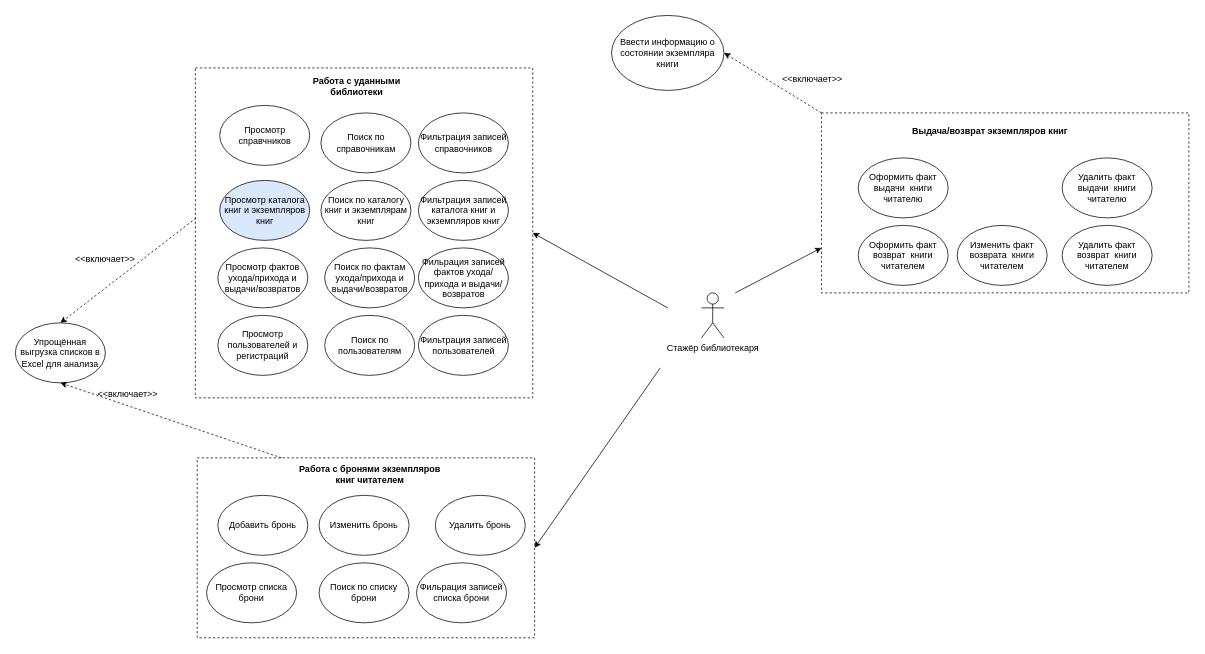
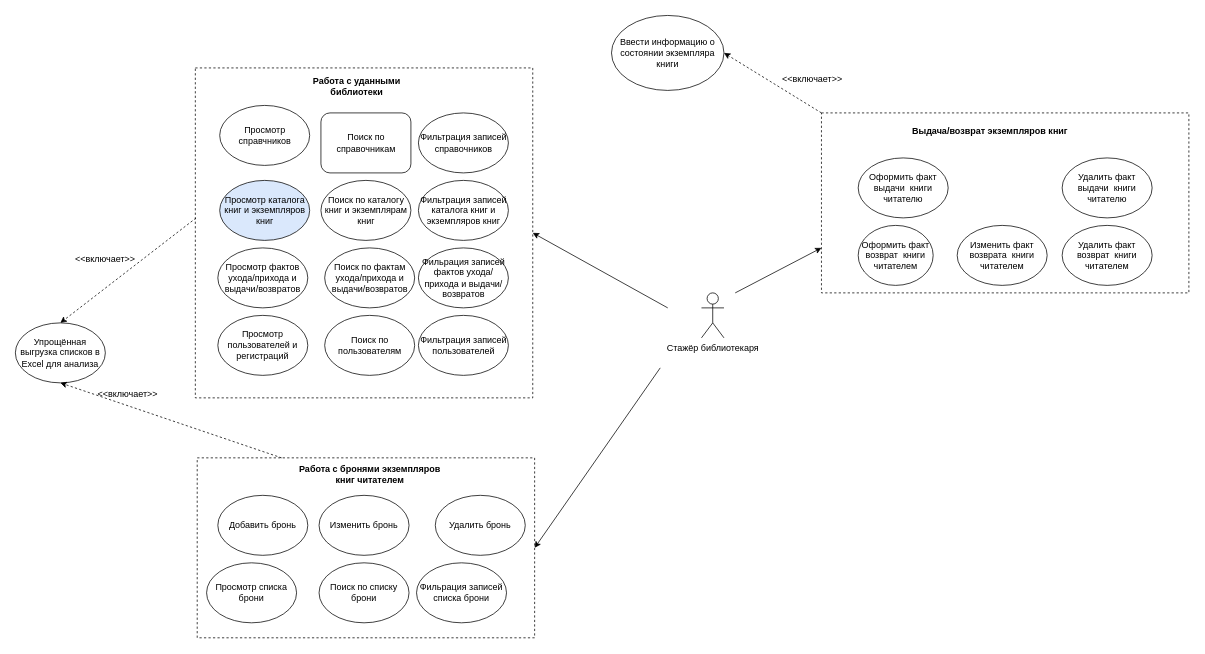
  <mxCell id="0" />
  <mxCell id="1" parent="0" />
  <mxCell id="2" value="" style="rounded=0;whiteSpace=wrap;html=1;dashed=1;" parent="1" vertex="1"><mxGeometry x="1095" y="150" width="490" height="240" as="geometry" /></mxCell>
  <mxCell id="3" value="Стажёр библиотекаря" style="shape=umlActor;verticalLabelPosition=bottom;verticalAlign=top;html=1;outlineConnect=0;" parent="1" vertex="1"><mxGeometry x="935" y="390" width="30" height="60" as="geometry" /></mxCell>
  <mxCell id="4" value="Оформить факт выдачи&amp;nbsp; книги читателю" style="ellipse;whiteSpace=wrap;html=1;" parent="1" vertex="1"><mxGeometry x="1144" y="210" width="120" height="80" as="geometry" /></mxCell>
- <mxCell id="5" value="Оформить факт возврат&amp;nbsp; книги читателем" style="ellipse;whiteSpace=wrap;html=1;" parent="1" vertex="1"><mxGeometry x="1144" y="300" width="120" height="80" as="geometry" /></mxCell>
+ <mxCell id="5" value="Оформить факт возврат&amp;nbsp; книги читателем" style="ellipse;whiteSpace=wrap;html=1;" parent="1" vertex="1"><mxGeometry x="1144" y="300" width="100" height="80" as="geometry" /></mxCell>
  <mxCell id="6" value="Ввести информацию о состоянии экземпляра книги" style="ellipse;whiteSpace=wrap;html=1;" parent="1" vertex="1"><mxGeometry x="815" y="20" width="150" height="100" as="geometry" /></mxCell>
  <mxCell id="7" value="Удалить факт выдачи&amp;nbsp; книги читателю" style="ellipse;whiteSpace=wrap;html=1;" parent="1" vertex="1"><mxGeometry x="1416" y="210" width="120" height="80" as="geometry" /></mxCell>
  <mxCell id="8" value="Изменить факт возврата&amp;nbsp; книги читателем" style="ellipse;whiteSpace=wrap;html=1;" parent="1" vertex="1"><mxGeometry x="1276" y="300" width="120" height="80" as="geometry" /></mxCell>
  <mxCell id="9" value="Удалить факт возврат&amp;nbsp; книги читателем" style="ellipse;whiteSpace=wrap;html=1;" parent="1" vertex="1"><mxGeometry x="1416" y="300" width="120" height="80" as="geometry" /></mxCell>
  <mxCell id="10" value="Выдача/возврат экземпляров книг" style="text;html=1;align=center;verticalAlign=middle;whiteSpace=wrap;rounded=0;fontStyle=1" parent="1" vertex="1"><mxGeometry x="1205" y="160" width="230" height="30" as="geometry" /></mxCell>
  <mxCell id="11" value="" style="endArrow=classic;html=1;rounded=0;entryX=0;entryY=0.75;entryDx=0;entryDy=0;" parent="1" target="2" edge="1"><mxGeometry width="50" height="50" relative="1" as="geometry"><mxPoint x="980" y="390" as="sourcePoint" /><mxPoint x="1040" y="470" as="targetPoint" /></mxGeometry></mxCell>
  <mxCell id="12" value="" style="endArrow=classic;html=1;rounded=0;entryX=1;entryY=0.5;entryDx=0;entryDy=0;exitX=0;exitY=0;exitDx=0;exitDy=0;dashed=1;" parent="1" source="2" target="6" edge="1"><mxGeometry width="50" height="50" relative="1" as="geometry"><mxPoint x="825" y="500" as="sourcePoint" /><mxPoint x="965" y="70" as="targetPoint" /></mxGeometry></mxCell>
  <mxCell id="13" value="&amp;lt;&amp;lt;включает&amp;gt;&amp;gt;" style="text;html=1;align=center;verticalAlign=middle;whiteSpace=wrap;rounded=0;" parent="1" vertex="1"><mxGeometry x="1053" y="90" width="60" height="30" as="geometry" /></mxCell>
  <mxCell id="14" value="" style="rounded=0;whiteSpace=wrap;html=1;dashed=1;" parent="1" vertex="1"><mxGeometry x="260" y="90" width="450" height="440" as="geometry" /></mxCell>
  <mxCell id="15" value="Просмотр справчников" style="ellipse;whiteSpace=wrap;html=1;" parent="1" vertex="1"><mxGeometry x="292.5" y="140" width="120" height="80" as="geometry" /></mxCell>
  <mxCell id="16" value="Просмотр каталога книг и экземпляров книг" style="ellipse;whiteSpace=wrap;html=1;fillColor=#dae8fc;" parent="1" vertex="1"><mxGeometry x="292.5" y="240" width="120" height="80" as="geometry" /></mxCell>
  <mxCell id="17" value="Поиск по каталогу книг и экземплярам книг" style="ellipse;whiteSpace=wrap;html=1;" parent="1" vertex="1"><mxGeometry x="427.5" y="240" width="120" height="80" as="geometry" /></mxCell>
- <mxCell id="18" value="Поиск по справочникам" style="ellipse;whiteSpace=wrap;html=1;" parent="1" vertex="1"><mxGeometry x="427.5" y="150" width="120" height="80" as="geometry" /></mxCell>
+ <mxCell id="18" value="Поиск по справочникам" style="whiteSpace=wrap;html=1;rounded=1;" parent="1" vertex="1"><mxGeometry x="427.5" y="150" width="120" height="80" as="geometry" /></mxCell>
  <mxCell id="19" value="Фильтрация записей справочников" style="ellipse;whiteSpace=wrap;html=1;" parent="1" vertex="1"><mxGeometry x="557.5" y="150" width="120" height="80" as="geometry" /></mxCell>
  <mxCell id="20" value="Работа с уданными библиотеки" style="text;html=1;align=center;verticalAlign=middle;whiteSpace=wrap;rounded=0;fontStyle=1" parent="1" vertex="1"><mxGeometry x="392.5" y="100" width="165" height="30" as="geometry" /></mxCell>
  <mxCell id="21" value="Фильтрация записей каталога книг и экземпляров книг" style="ellipse;whiteSpace=wrap;html=1;" parent="1" vertex="1"><mxGeometry x="557.5" y="240" width="120" height="80" as="geometry" /></mxCell>
  <mxCell id="22" value="Просмотр фактов ухода/прихода и выдачи/возвратов" style="ellipse;whiteSpace=wrap;html=1;" parent="1" vertex="1"><mxGeometry x="290" y="330" width="120" height="80" as="geometry" /></mxCell>
  <mxCell id="23" value="Поиск по фактам ухода/прихода и выдачи/возвратов" style="ellipse;whiteSpace=wrap;html=1;" parent="1" vertex="1"><mxGeometry x="432.5" y="330" width="120" height="80" as="geometry" /></mxCell>
  <mxCell id="24" value="Фильрация записей фактов ухода/прихода и выдачи/возвратов" style="ellipse;whiteSpace=wrap;html=1;" parent="1" vertex="1"><mxGeometry x="557.5" y="330" width="120" height="80" as="geometry" /></mxCell>
  <mxCell id="25" value="Просмотр пользователей и регистраций" style="ellipse;whiteSpace=wrap;html=1;" parent="1" vertex="1"><mxGeometry x="290" y="420" width="120" height="80" as="geometry" /></mxCell>
  <mxCell id="26" value="Поиск по пользователям" style="ellipse;whiteSpace=wrap;html=1;" parent="1" vertex="1"><mxGeometry x="432.5" y="420" width="120" height="80" as="geometry" /></mxCell>
  <mxCell id="27" value="Фильтрация записей пользователей" style="ellipse;whiteSpace=wrap;html=1;" parent="1" vertex="1"><mxGeometry x="557.5" y="420" width="120" height="80" as="geometry" /></mxCell>
  <mxCell id="28" value="Упрощённая выгрузка списков в Excel для анализа" style="ellipse;whiteSpace=wrap;html=1;" parent="1" vertex="1"><mxGeometry x="20" y="430" width="120" height="80" as="geometry" /></mxCell>
  <mxCell id="29" value="" style="endArrow=classic;html=1;rounded=0;entryX=0.5;entryY=0;entryDx=0;entryDy=0;exitX=0.002;exitY=0.455;exitDx=0;exitDy=0;exitPerimeter=0;dashed=1;" parent="1" source="14" target="28" edge="1"><mxGeometry width="50" height="50" relative="1" as="geometry"><mxPoint x="860" y="400" as="sourcePoint" /><mxPoint x="250" y="550" as="targetPoint" /></mxGeometry></mxCell>
  <mxCell id="30" value="" style="rounded=0;whiteSpace=wrap;html=1;dashed=1;" vertex="1" parent="1"><mxGeometry x="262.5" y="610" width="450" height="240" as="geometry" /></mxCell>
  <mxCell id="31" value="Добавить бронь" style="ellipse;whiteSpace=wrap;html=1;" vertex="1" parent="1"><mxGeometry x="290" y="660" width="120" height="80" as="geometry" /></mxCell>
  <mxCell id="32" value="Изменить бронь" style="ellipse;whiteSpace=wrap;html=1;" vertex="1" parent="1"><mxGeometry x="425" y="660" width="120" height="80" as="geometry" /></mxCell>
  <mxCell id="33" value="Удалить бронь" style="ellipse;whiteSpace=wrap;html=1;" vertex="1" parent="1"><mxGeometry x="580" y="660" width="120" height="80" as="geometry" /></mxCell>
  <mxCell id="34" value="Работа с бронями экземпляров книг читателем" style="text;html=1;align=center;verticalAlign=middle;whiteSpace=wrap;rounded=0;fontStyle=1" vertex="1" parent="1"><mxGeometry x="388.75" y="617" width="207.5" height="30" as="geometry" /></mxCell>
  <mxCell id="35" value="Просмотр списка брони" style="ellipse;whiteSpace=wrap;html=1;" vertex="1" parent="1"><mxGeometry x="275" y="750" width="120" height="80" as="geometry" /></mxCell>
  <mxCell id="36" value="Поиск по списку брони" style="ellipse;whiteSpace=wrap;html=1;" vertex="1" parent="1"><mxGeometry x="425" y="750" width="120" height="80" as="geometry" /></mxCell>
  <mxCell id="37" value="Фильрация записей списка брони" style="ellipse;whiteSpace=wrap;html=1;" vertex="1" parent="1"><mxGeometry x="555" y="750" width="120" height="80" as="geometry" /></mxCell>
  <mxCell id="38" value="" style="endArrow=classic;html=1;rounded=0;entryX=0.5;entryY=1;entryDx=0;entryDy=0;exitX=0.25;exitY=0;exitDx=0;exitDy=0;dashed=1;" edge="1" parent="1" source="30" target="28"><mxGeometry width="50" height="50" relative="1" as="geometry"><mxPoint x="590" y="500" as="sourcePoint" /><mxPoint x="640" y="450" as="targetPoint" /></mxGeometry></mxCell>
  <mxCell id="39" value="&amp;lt;&amp;lt;включает&amp;gt;&amp;gt;" style="text;html=1;align=center;verticalAlign=middle;whiteSpace=wrap;rounded=0;" vertex="1" parent="1"><mxGeometry x="110" y="330" width="60" height="30" as="geometry" /></mxCell>
  <mxCell id="40" value="&amp;lt;&amp;lt;включает&amp;gt;&amp;gt;" style="text;html=1;align=center;verticalAlign=middle;whiteSpace=wrap;rounded=0;" vertex="1" parent="1"><mxGeometry x="140" y="510" width="60" height="30" as="geometry" /></mxCell>
  <mxCell id="41" value="" style="endArrow=classic;html=1;rounded=0;entryX=1;entryY=0.5;entryDx=0;entryDy=0;" edge="1" parent="1" target="30"><mxGeometry width="50" height="50" relative="1" as="geometry"><mxPoint x="880" y="490" as="sourcePoint" /><mxPoint x="550" y="530" as="targetPoint" /></mxGeometry></mxCell>
  <mxCell id="42" value="" style="endArrow=classic;html=1;rounded=0;entryX=1;entryY=0.5;entryDx=0;entryDy=0;" edge="1" parent="1" target="14"><mxGeometry width="50" height="50" relative="1" as="geometry"><mxPoint x="890" y="410" as="sourcePoint" /><mxPoint x="550" y="290" as="targetPoint" /></mxGeometry></mxCell>
